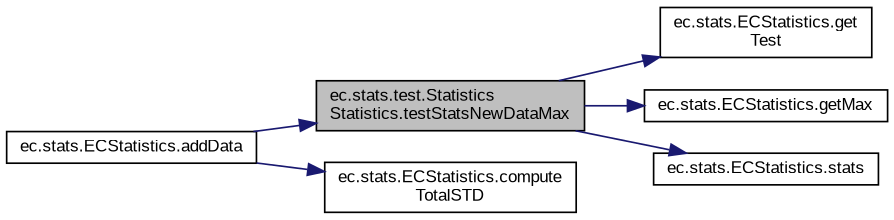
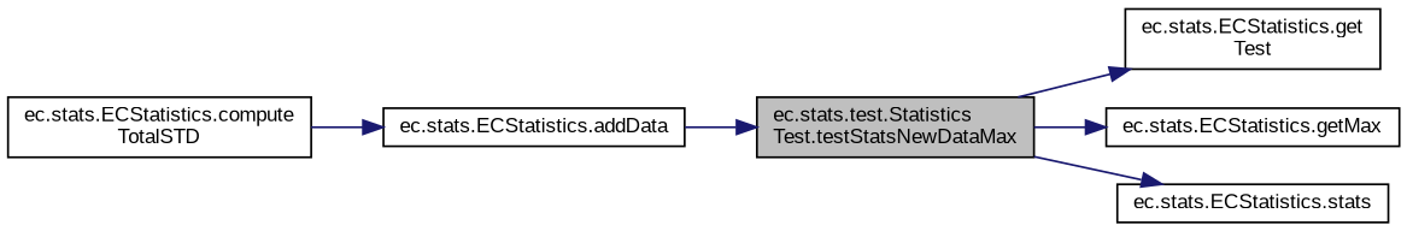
  digraph {
    fontname="Liberation Sans"
    rankdir=LR
    node [color=black fillcolor=white fontname="Liberation Sans" fontsize=10 shape=record style=filled]
    edge [color=midnightblue fontname="Liberation Sans" fontsize=10 labelfontname=Helvetica labelfontsize=10 style=solid]
-   n1 [fillcolor=grey75 fontcolor=black height=0.2 label="ec.stats.test.Statistics\lStatistics.testStatsNewDataMax" width=0.4]
+   n1 [fillcolor=grey75 fontcolor=black height=0.2 label="ec.stats.test.Statistics\lTest.testStatsNewDataMax" width=0.4]
    n2 [height=0.2 label="ec.stats.ECStatistics.get\lTest" width=0.4]
    n3 [height=0.2 label="ec.stats.ECStatistics.getMax" width=0.4]
    n4 [height=0.2 label="ec.stats.ECStatistics.stats" width=0.4]
    n5 [height=0.2 label="ec.stats.ECStatistics.addData" width=0.4]
    n6 [height=0.2 label="ec.stats.ECStatistics.compute\lTotalSTD" width=0.4]
    n1 -> n2
    n1 -> n3
    n1 -> n4
    n5 -> n1
-   n5 -> n6
+   n6 -> n5
  }
